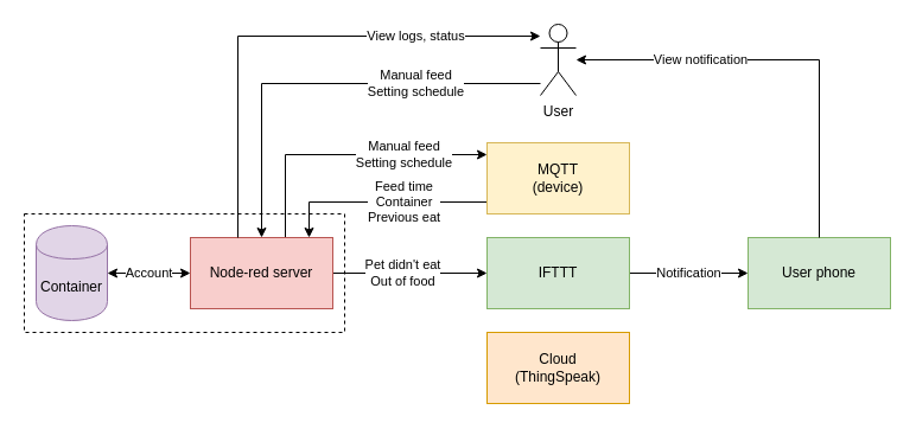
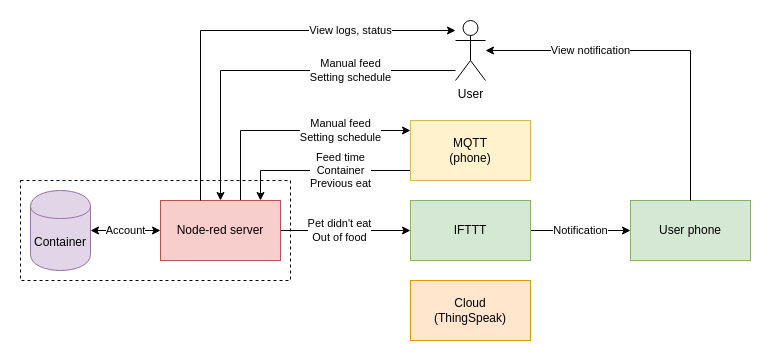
  <mxCell id="0" />
  <mxCell id="1" parent="0" />
  <mxCell id="2" value="" style="rounded=0;whiteSpace=wrap;html=1;fillColor=none;dashed=1;" vertex="1" parent="1"><mxGeometry x="20" y="180" width="270" height="100" as="geometry" /></mxCell>
  <mxCell id="3" value="Account" style="edgeStyle=orthogonalEdgeStyle;rounded=0;orthogonalLoop=1;jettySize=auto;html=1;startArrow=classic;startFill=1;" edge="1" parent="1" source="6" target="13"><mxGeometry relative="1" as="geometry" /></mxCell>
  <mxCell id="4" value="Pet didn't eat&lt;br&gt;Out of food" style="edgeStyle=orthogonalEdgeStyle;rounded=0;orthogonalLoop=1;jettySize=auto;html=1;startArrow=none;startFill=0;" edge="1" parent="1" source="6" target="8"><mxGeometry x="-0.091" relative="1" as="geometry"><mxPoint as="offset" /></mxGeometry></mxCell>
  <mxCell id="5" value="Manual feed&lt;br&gt;Setting schedule" style="edgeStyle=orthogonalEdgeStyle;rounded=0;orthogonalLoop=1;jettySize=auto;html=1;startArrow=none;startFill=0;" edge="1" parent="1" source="6" target="11"><mxGeometry x="0.417" relative="1" as="geometry"><Array as="points"><mxPoint x="240" y="130" /></Array><mxPoint as="offset" /></mxGeometry></mxCell>
  <mxCell id="6" value="Node-red server" style="rounded=0;whiteSpace=wrap;html=1;fillColor=#f8cecc;strokeColor=#b85450;" vertex="1" parent="1"><mxGeometry x="160" y="200" width="120" height="60" as="geometry" /></mxCell>
  <mxCell id="7" value="Notification" style="edgeStyle=orthogonalEdgeStyle;rounded=0;orthogonalLoop=1;jettySize=auto;html=1;startArrow=none;startFill=0;" edge="1" parent="1" source="8" target="12"><mxGeometry relative="1" as="geometry" /></mxCell>
  <mxCell id="8" value="IFTTT" style="rounded=0;whiteSpace=wrap;html=1;fillColor=#d5e8d4;strokeColor=#82b366;" vertex="1" parent="1"><mxGeometry x="410" y="200" width="120" height="60" as="geometry" /></mxCell>
  <mxCell id="9" value="Cloud&lt;br&gt;(ThingSpeak)" style="rounded=0;whiteSpace=wrap;html=1;fillColor=#ffe6cc;strokeColor=#d79b00;" vertex="1" parent="1"><mxGeometry x="410" y="280" width="120" height="60" as="geometry" /></mxCell>
  <mxCell id="10" value="Feed time&lt;br&gt;Container&lt;br&gt;Previous eat" style="edgeStyle=orthogonalEdgeStyle;rounded=0;orthogonalLoop=1;jettySize=auto;html=1;startArrow=none;startFill=0;" edge="1" parent="1" source="11" target="6"><mxGeometry x="-0.222" relative="1" as="geometry"><Array as="points"><mxPoint x="260" y="170" /></Array><mxPoint as="offset" /></mxGeometry></mxCell>
- <mxCell id="11" value="MQTT&lt;br&gt;(device)" style="rounded=0;whiteSpace=wrap;html=1;fillColor=#fff2cc;strokeColor=#d6b656;" vertex="1" parent="1"><mxGeometry x="410" y="120" width="120" height="60" as="geometry" /></mxCell>
+ <mxCell id="11" value="MQTT&lt;br&gt;(phone)" style="rounded=0;whiteSpace=wrap;html=1;fillColor=#fff2cc;strokeColor=#d6b656;" vertex="1" parent="1"><mxGeometry x="410" y="120" width="120" height="60" as="geometry" /></mxCell>
  <mxCell id="12" value="User phone" style="rounded=0;whiteSpace=wrap;html=1;fillColor=#d5e8d4;strokeColor=#82b366;" vertex="1" parent="1"><mxGeometry x="630" y="200" width="120" height="60" as="geometry" /></mxCell>
  <mxCell id="13" value="Container" style="shape=cylinder;whiteSpace=wrap;html=1;boundedLbl=1;backgroundOutline=1;fillColor=#e1d5e7;strokeColor=#9673a6;" vertex="1" parent="1"><mxGeometry x="30" y="190" width="60" height="80" as="geometry" /></mxCell>
  <mxCell id="14" value="View notification" style="edgeStyle=orthogonalEdgeStyle;rounded=0;orthogonalLoop=1;jettySize=auto;html=1;startArrow=classic;startFill=1;endArrow=none;endFill=0;" edge="1" parent="1" source="17" target="12"><mxGeometry x="-0.408" relative="1" as="geometry"><mxPoint as="offset" /></mxGeometry></mxCell>
  <mxCell id="15" value="Manual feed&lt;br&gt;Setting schedule" style="edgeStyle=orthogonalEdgeStyle;rounded=0;orthogonalLoop=1;jettySize=auto;html=1;startArrow=none;startFill=0;endArrow=classic;endFill=1;" edge="1" parent="1" source="17" target="6"><mxGeometry x="-0.425" relative="1" as="geometry"><Array as="points"><mxPoint x="220" y="70" /></Array><mxPoint as="offset" /></mxGeometry></mxCell>
  <mxCell id="16" value="View logs, status" style="edgeStyle=orthogonalEdgeStyle;rounded=0;orthogonalLoop=1;jettySize=auto;html=1;startArrow=classic;startFill=1;endArrow=none;endFill=0;" edge="1" parent="1" source="17" target="6"><mxGeometry x="-0.506" relative="1" as="geometry"><Array as="points"><mxPoint x="200" y="30" /></Array><mxPoint as="offset" /></mxGeometry></mxCell>
  <mxCell id="17" value="User" style="shape=umlActor;verticalLabelPosition=bottom;verticalAlign=top;html=1;outlineConnect=0;fillColor=none;" vertex="1" parent="1"><mxGeometry x="455" y="20" width="30" height="60" as="geometry" /></mxCell>
